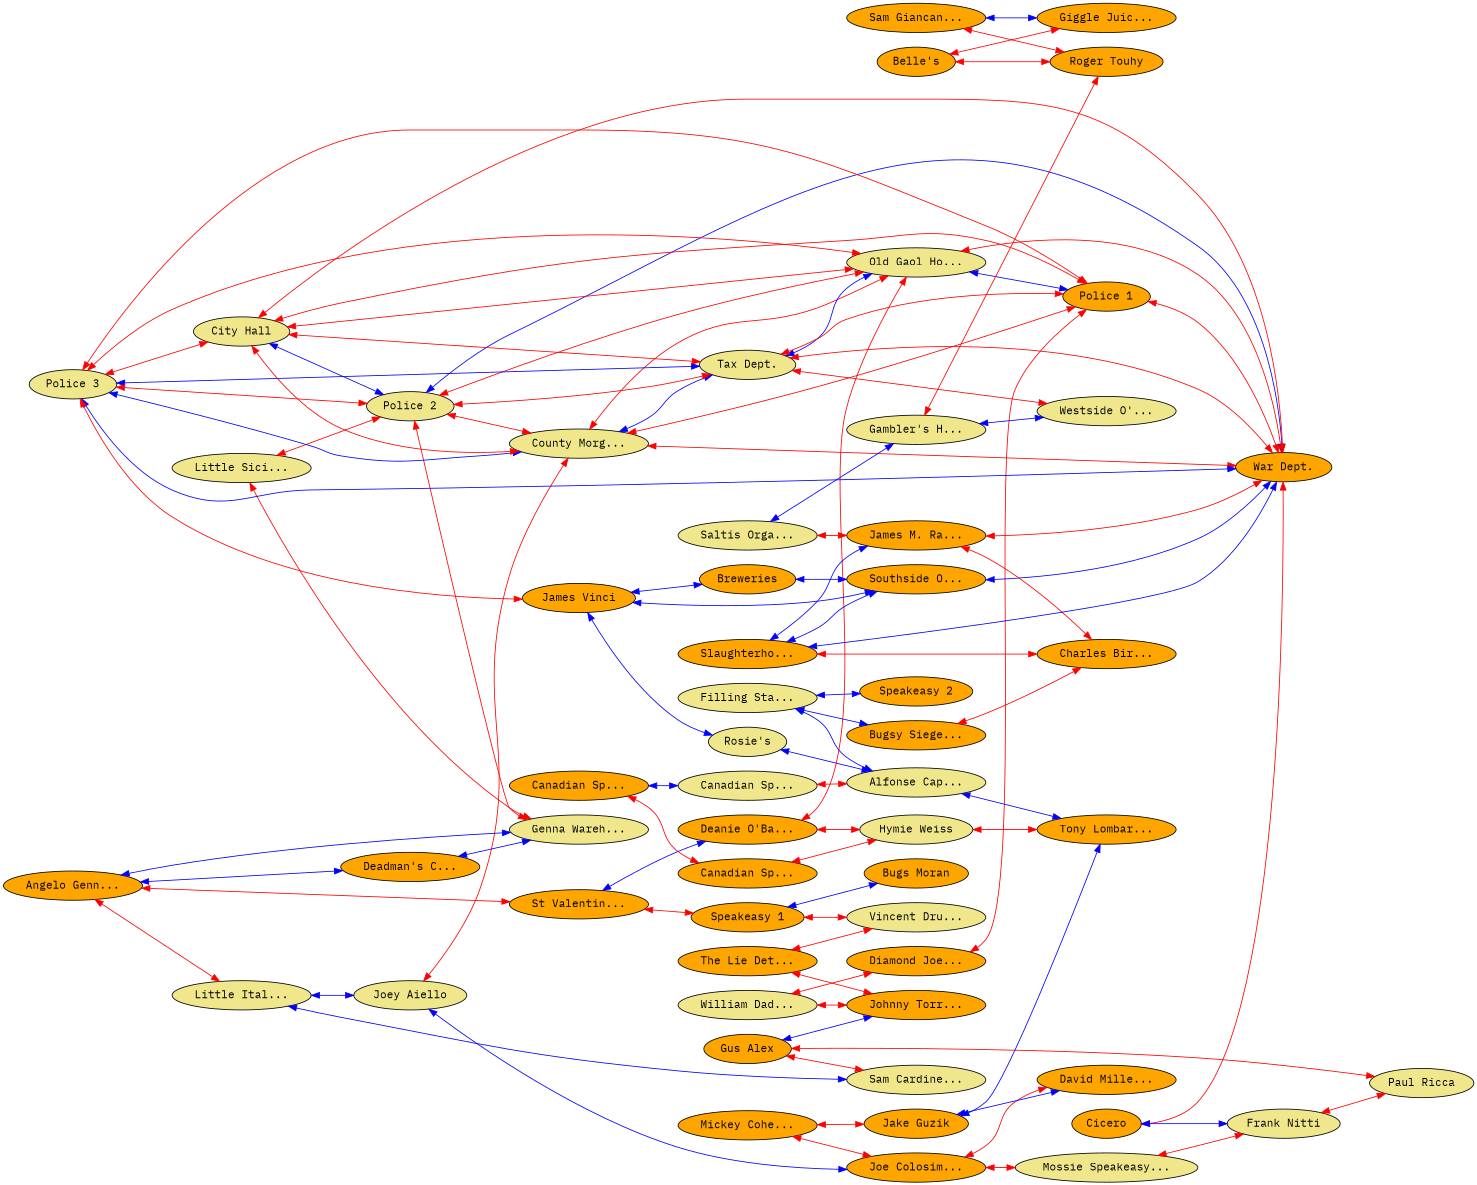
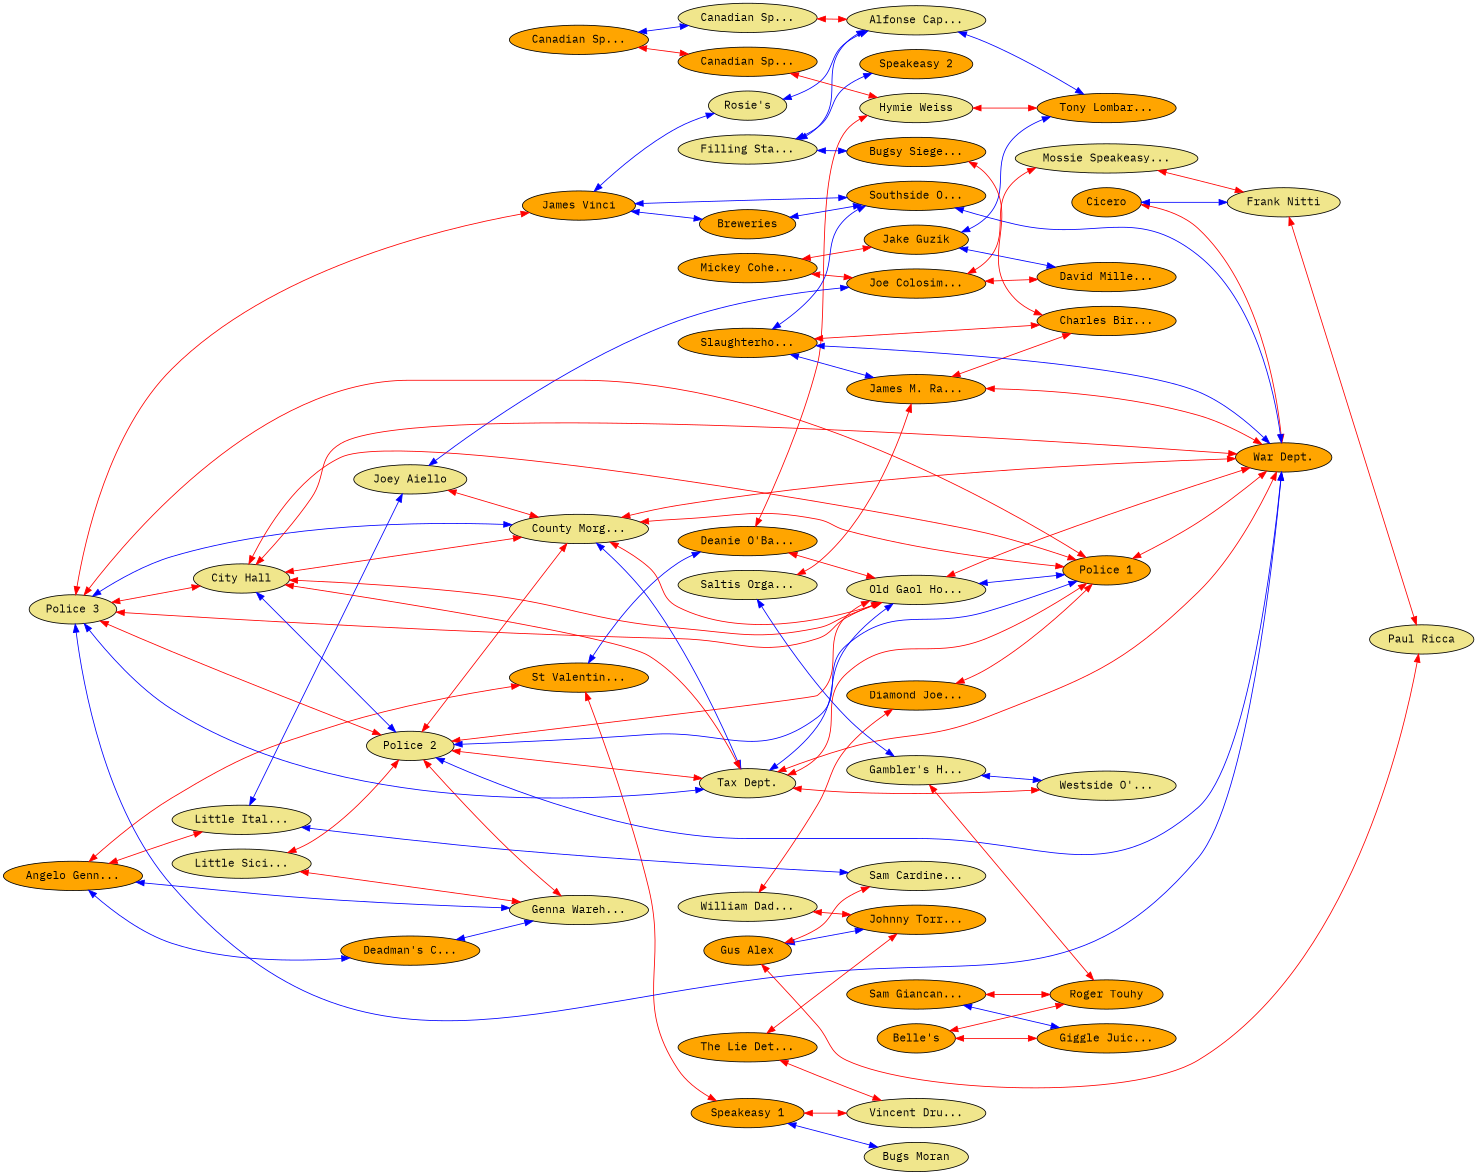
  graph {
    fontname="IBM Plex Mono"
    rankdir=LR
    node [fillcolor=orange fontname="IBM Plex Mono" style=filled]
    edge [color=red dir=both fontname="IBM Plex Mono"]
    n1 [label="The Lie Det..."]
    n2 [fillcolor=khaki label="Vincent Dru..."]
    n3 [label="Johnny Torr..."]
    n4 [label="Speakeasy 1"]
-   n5 [label="Bugs Moran"]
+   n5 [fillcolor=khaki label="Bugs Moran"]
    n6 [label="St Valentin..."]
    n7 [label="Deanie O'Ba..."]
    n8 [fillcolor=khaki label="Hymie Weiss"]
    n9 [fillcolor=khaki label="Old Gaol Ho..."]
    n10 [label="Tony Lombar..."]
    n11 [label="Police 1"]
    n12 [label="War Dept."]
    n13 [fillcolor=khaki label="William Dad..."]
    n14 [label="Diamond Joe..."]
    n15 [label="Gus Alex"]
    n16 [fillcolor=khaki label="Paul Ricca"]
    n17 [fillcolor=khaki label="Sam Cardine..."]
    n18 [label=Cicero]
    n19 [fillcolor=khaki label="Frank Nitti"]
    n20 [label="Sam Giancan..."]
    n21 [label="Giggle Juic..."]
    n22 [label="Roger Touhy"]
    n23 [label="Belle's"]
    n24 [fillcolor=khaki label="Little Ital..."]
    n25 [fillcolor=khaki label="Joey Aiello"]
    n26 [label="Joe Colosim..."]
    n27 [fillcolor=khaki label="County Morg..."]
    n28 [label="Angelo Genn..."]
    n29 [label="Deadman's C..."]
    n30 [fillcolor=khaki label="Genna Wareh..."]
    n31 [fillcolor=khaki label="Mossie Speakeasy..."]
    n32 [label="David Mille..."]
    n33 [fillcolor=khaki label="Tax Dept."]
    n34 [fillcolor=khaki label="Little Sici..."]
    n35 [fillcolor=khaki label="Police 2"]
    n36 [label="Mickey Cohe..."]
    n37 [label="Jake Guzik"]
    n38 [label="James Vinci"]
    n39 [fillcolor=khaki label="Rosie's"]
    n40 [label=Breweries]
    n41 [label="Southside O..."]
    n42 [fillcolor=khaki label="Alfonse Cap..."]
    n43 [label="Bugsy Siege..."]
    n44 [label="Charles Bir..."]
    n45 [fillcolor=khaki label="Filling Sta..."]
    n46 [label="Speakeasy 2"]
    n47 [fillcolor=khaki label="Gambler's H..."]
    n48 [fillcolor=khaki label="Westside O'..."]
    n49 [fillcolor=khaki label="Saltis Orga..."]
    n50 [label="James M. Ra..."]
    n51 [label="Slaughterho..."]
    n52 [fillcolor=khaki label="Police 3"]
    n53 [fillcolor=khaki label="City Hall"]
    n54 [label="Canadian Sp..."]
    n55 [label="Canadian Sp..."]
    n56 [fillcolor=khaki label="Canadian Sp..."]
    n1 -- n2
    n1 -- n3
    n4 -- n2
    n4 -- n5 [color=blue]
    n6 -- n4
    n6 -- n7 [color=blue]
    n7 -- n8
    n7 -- n9
    n8 -- n10
    n9 -- n11 [color=blue]
    n9 -- n12
    n11 -- n12
    n13 -- n3
    n13 -- n14
    n14 -- n11
    n15 -- n3 [color=blue]
    n15 -- n16
    n15 -- n17
    n18 -- n12
    n18 -- n19 [color=blue]
    n19 -- n16
    n20 -- n21 [color=blue]
    n20 -- n22
    n23 -- n21
    n23 -- n22
    n24 -- n17 [color=blue]
    n24 -- n25 [color=blue]
    n25 -- n26 [color=blue]
    n25 -- n27
    n26 -- n31
    n26 -- n32
    n27 -- n9
    n27 -- n11
    n27 -- n12
    n27 -- n33 [color=blue]
    n28 -- n6
    n28 -- n24
    n28 -- n29 [color=blue]
    n28 -- n30 [color=blue]
    n29 -- n30 [color=blue]
    n31 -- n19
    n33 -- n9 [color=blue]
    n33 -- n11
    n33 -- n12
    n33 -- n48
    n34 -- n30
    n34 -- n35
    n35 -- n9
+   n35 -- n11 [color=blue]
    n35 -- n12 [color=blue]
    n35 -- n27
    n35 -- n30
    n35 -- n33
    n36 -- n26
    n36 -- n37
    n37 -- n10 [color=blue]
    n37 -- n32 [color=blue]
    n38 -- n39 [color=blue]
    n38 -- n40 [color=blue]
    n38 -- n41 [color=blue]
    n39 -- n42 [color=blue]
    n40 -- n41 [color=blue]
    n41 -- n12 [color=blue]
    n42 -- n10 [color=blue]
    n43 -- n44
    n45 -- n42 [color=blue]
    n45 -- n43 [color=blue]
    n45 -- n46 [color=blue]
    n47 -- n22
    n47 -- n48 [color=blue]
    n49 -- n47 [color=blue]
    n49 -- n50
    n50 -- n12
    n50 -- n44
    n51 -- n12 [color=blue]
    n51 -- n41 [color=blue]
    n51 -- n44
    n51 -- n50 [color=blue]
    n52 -- n9
    n52 -- n11
    n52 -- n12 [color=blue]
    n52 -- n27 [color=blue]
    n52 -- n33 [color=blue]
    n52 -- n35
    n52 -- n38
    n52 -- n53
    n53 -- n9
    n53 -- n11
    n53 -- n12
    n53 -- n27
    n53 -- n33
    n53 -- n35 [color=blue]
    n54 -- n8
    n55 -- n54
    n55 -- n56 [color=blue]
    n56 -- n42
  }
